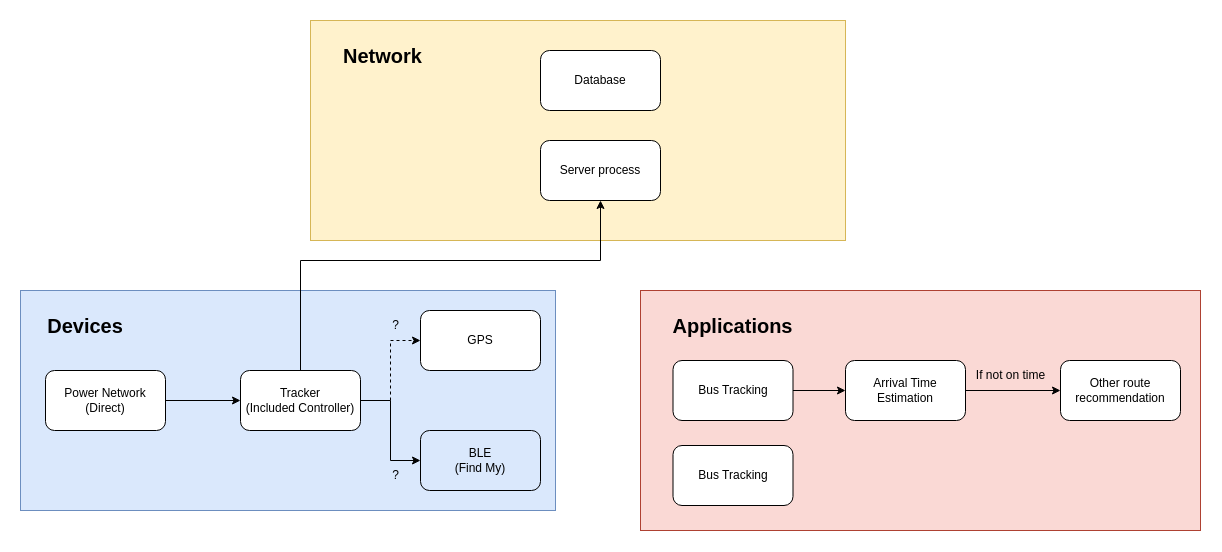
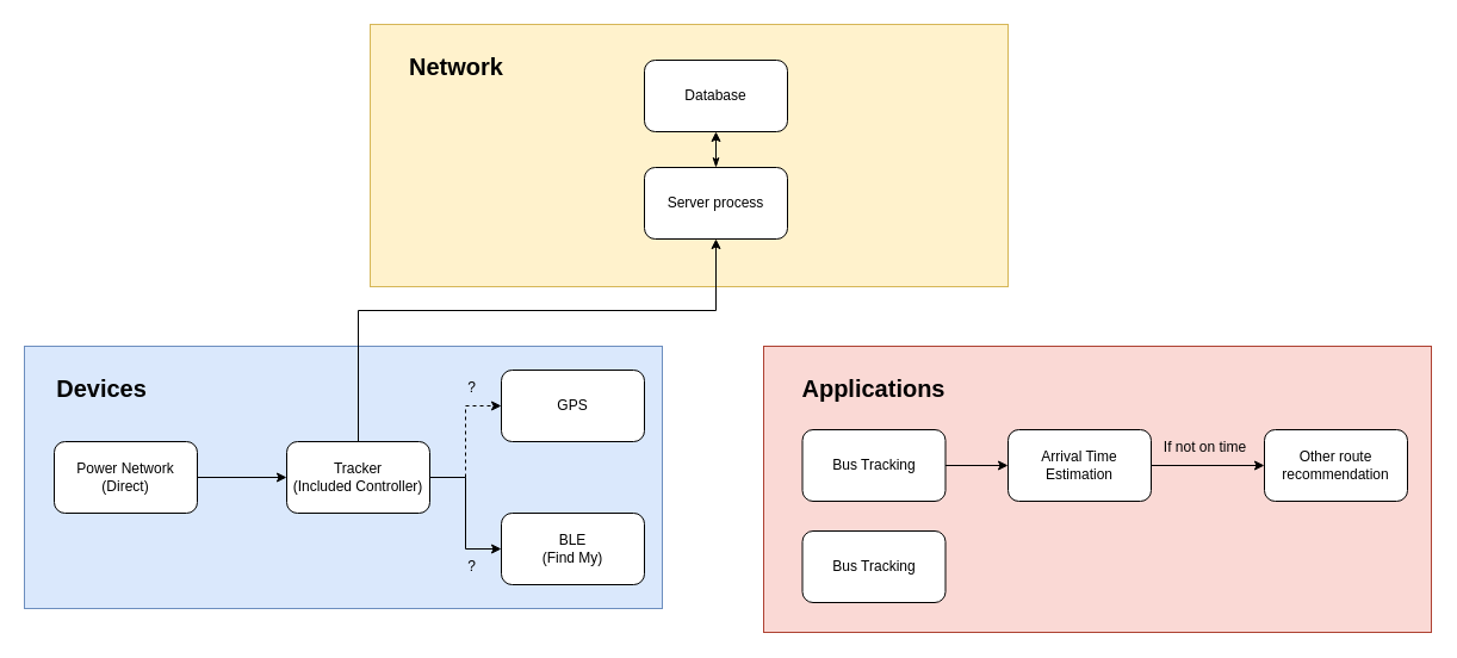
  <mxCell id="0" />
  <mxCell id="1" parent="0" />
  <mxCell id="2" value="" style="rounded=0;whiteSpace=wrap;html=1;fillColor=#fff2cc;strokeColor=#d6b656;" vertex="1" parent="1"><mxGeometry x="310" y="20" width="535" height="220" as="geometry" /></mxCell>
  <mxCell id="3" value="Network" style="text;html=1;align=center;verticalAlign=middle;whiteSpace=wrap;rounded=0;fontSize=20;fontStyle=1" vertex="1" parent="1"><mxGeometry x="335" y="40" width="95" height="30" as="geometry" /></mxCell>
  <mxCell id="4" value="" style="rounded=0;whiteSpace=wrap;html=1;fillColor=#dae8fc;strokeColor=#6c8ebf;" vertex="1" parent="1"><mxGeometry x="20" y="290" width="535" height="220" as="geometry" /></mxCell>
  <mxCell id="5" style="edgeStyle=orthogonalEdgeStyle;rounded=0;orthogonalLoop=1;jettySize=auto;html=1;entryX=0;entryY=0.5;entryDx=0;entryDy=0;dashed=1;" edge="1" parent="1" source="8" target="9"><mxGeometry relative="1" as="geometry" /></mxCell>
  <mxCell id="6" style="edgeStyle=orthogonalEdgeStyle;rounded=0;orthogonalLoop=1;jettySize=auto;html=1;entryX=0;entryY=0.5;entryDx=0;entryDy=0;" edge="1" parent="1" source="8" target="10"><mxGeometry relative="1" as="geometry" /></mxCell>
  <mxCell id="7" style="edgeStyle=orthogonalEdgeStyle;rounded=0;orthogonalLoop=1;jettySize=auto;html=1;entryX=0.5;entryY=1;entryDx=0;entryDy=0;" edge="1" parent="1" source="8" target="20"><mxGeometry relative="1" as="geometry"><Array as="points"><mxPoint x="300" y="260" /><mxPoint x="600" y="260" /></Array></mxGeometry></mxCell>
  <mxCell id="8" value="Tracker&lt;div&gt;(Included Controller)&lt;/div&gt;" style="rounded=1;whiteSpace=wrap;html=1;" vertex="1" parent="1"><mxGeometry x="240" y="370" width="120" height="60" as="geometry" /></mxCell>
  <mxCell id="9" value="GPS" style="rounded=1;whiteSpace=wrap;html=1;" vertex="1" parent="1"><mxGeometry x="420" y="310" width="120" height="60" as="geometry" /></mxCell>
- <mxCell id="10" value="BLE&lt;div&gt;(Find My)&lt;/div&gt;" style="rounded=1;whiteSpace=wrap;html=1;fillColor=#dae8fc;" vertex="1" parent="1"><mxGeometry x="420" y="430" width="120" height="60" as="geometry" /></mxCell>
+ <mxCell id="10" value="BLE&lt;div&gt;(Find My)&lt;/div&gt;" style="rounded=1;whiteSpace=wrap;html=1;" vertex="1" parent="1"><mxGeometry x="420" y="430" width="120" height="60" as="geometry" /></mxCell>
  <mxCell id="11" value="Devices" style="text;html=1;align=center;verticalAlign=middle;whiteSpace=wrap;rounded=0;fontSize=20;fontStyle=1" vertex="1" parent="1"><mxGeometry x="45" y="310" width="80" height="30" as="geometry" /></mxCell>
  <mxCell id="12" style="edgeStyle=orthogonalEdgeStyle;rounded=0;orthogonalLoop=1;jettySize=auto;html=1;entryX=0;entryY=0.5;entryDx=0;entryDy=0;" edge="1" parent="1" source="13" target="8"><mxGeometry relative="1" as="geometry" /></mxCell>
  <mxCell id="13" value="Power Network&lt;br&gt;(Direct)" style="rounded=1;whiteSpace=wrap;html=1;" vertex="1" parent="1"><mxGeometry x="45" y="370" width="120" height="60" as="geometry" /></mxCell>
  <mxCell id="14" value="?" style="text;html=1;align=center;verticalAlign=middle;resizable=0;points=[];autosize=1;strokeColor=none;fillColor=none;" vertex="1" parent="1"><mxGeometry x="380" y="310" width="30" height="30" as="geometry" /></mxCell>
  <mxCell id="15" value="?" style="text;html=1;align=center;verticalAlign=middle;resizable=0;points=[];autosize=1;strokeColor=none;fillColor=none;" vertex="1" parent="1"><mxGeometry x="380" y="460" width="30" height="30" as="geometry" /></mxCell>
  <mxCell id="16" value="" style="rounded=0;whiteSpace=wrap;html=1;fillColor=#fad9d5;strokeColor=#ae4132;" vertex="1" parent="1"><mxGeometry x="640" y="290" width="560" height="240" as="geometry" /></mxCell>
  <mxCell id="17" value="Applications" style="text;html=1;align=center;verticalAlign=middle;whiteSpace=wrap;rounded=0;fontSize=20;fontStyle=1" vertex="1" parent="1"><mxGeometry x="665" y="310" width="135" height="30" as="geometry" /></mxCell>
  <mxCell id="18" value="Database" style="rounded=1;whiteSpace=wrap;html=1;" vertex="1" parent="1"><mxGeometry x="540" y="50" width="120" height="60" as="geometry" /></mxCell>
+ <mxCell id="19" value="" style="edgeStyle=orthogonalEdgeStyle;rounded=0;orthogonalLoop=1;jettySize=auto;html=1;startArrow=classicThin;startFill=1;" edge="1" parent="1" source="20" target="18"><mxGeometry relative="1" as="geometry" /></mxCell>
  <mxCell id="20" value="Server process" style="rounded=1;whiteSpace=wrap;html=1;" vertex="1" parent="1"><mxGeometry x="540" y="140" width="120" height="60" as="geometry" /></mxCell>
  <mxCell id="21" style="edgeStyle=orthogonalEdgeStyle;rounded=0;orthogonalLoop=1;jettySize=auto;html=1;exitX=0.5;exitY=1;exitDx=0;exitDy=0;" edge="1" parent="1" source="17" target="17"><mxGeometry relative="1" as="geometry" /></mxCell>
  <mxCell id="22" style="edgeStyle=orthogonalEdgeStyle;rounded=0;orthogonalLoop=1;jettySize=auto;html=1;entryX=0;entryY=0.5;entryDx=0;entryDy=0;" edge="1" parent="1" source="23" target="26"><mxGeometry relative="1" as="geometry" /></mxCell>
  <mxCell id="23" value="Bus Tracking" style="rounded=1;whiteSpace=wrap;html=1;" vertex="1" parent="1"><mxGeometry x="672.5" y="360" width="120" height="60" as="geometry" /></mxCell>
  <mxCell id="24" value="Other route recommendation" style="rounded=1;whiteSpace=wrap;html=1;" vertex="1" parent="1"><mxGeometry x="1060" y="360" width="120" height="60" as="geometry" /></mxCell>
  <mxCell id="25" style="edgeStyle=orthogonalEdgeStyle;rounded=0;orthogonalLoop=1;jettySize=auto;html=1;entryX=0;entryY=0.5;entryDx=0;entryDy=0;" edge="1" parent="1" source="26" target="24"><mxGeometry relative="1" as="geometry" /></mxCell>
  <mxCell id="26" value="Arrival Time Estimation" style="rounded=1;whiteSpace=wrap;html=1;" vertex="1" parent="1"><mxGeometry x="845" y="360" width="120" height="60" as="geometry" /></mxCell>
  <mxCell id="27" value="If not on time" style="text;html=1;align=center;verticalAlign=middle;resizable=0;points=[];autosize=1;strokeColor=none;fillColor=none;" vertex="1" parent="1"><mxGeometry x="965" y="360" width="90" height="30" as="geometry" /></mxCell>
  <mxCell id="28" value="Bus Tracking" style="rounded=1;whiteSpace=wrap;html=1;" vertex="1" parent="1"><mxGeometry x="672.5" y="445" width="120" height="60" as="geometry" /></mxCell>
